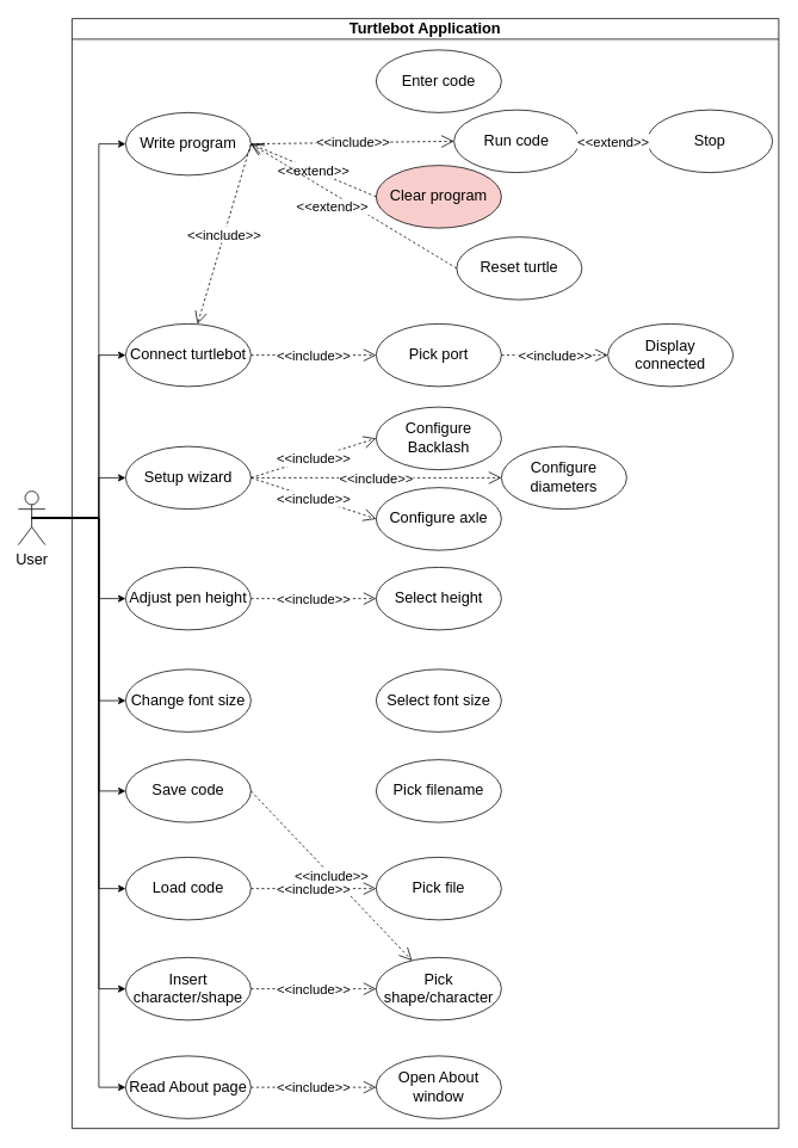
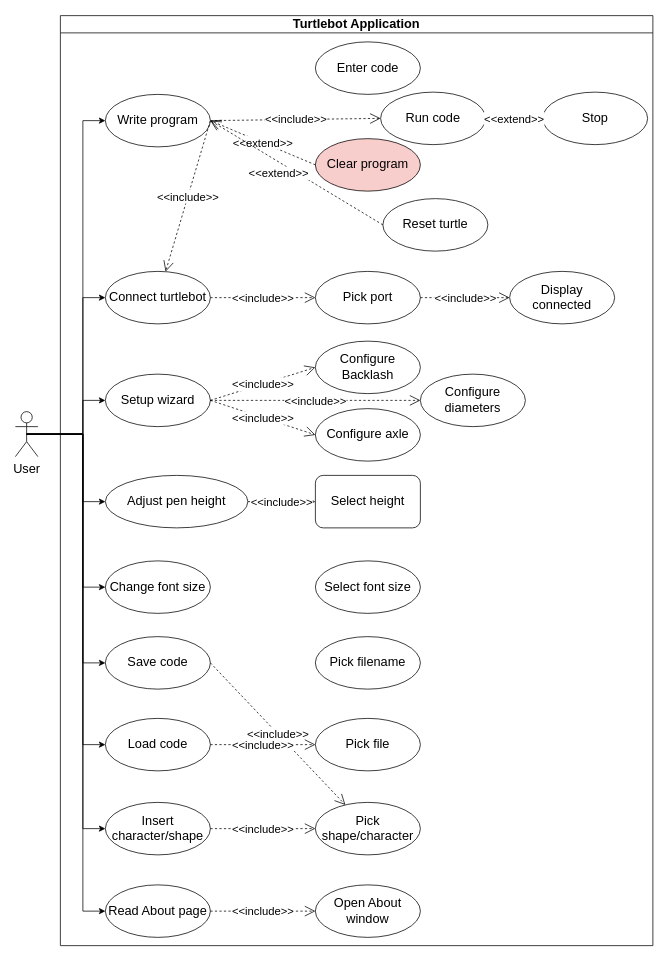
  <mxCell id="0" />
  <mxCell id="1" parent="0" />
  <mxCell id="2" style="edgeStyle=orthogonalEdgeStyle;rounded=0;orthogonalLoop=1;jettySize=auto;html=1;entryX=0;entryY=0.5;entryDx=0;entryDy=0;exitX=0.5;exitY=0.5;exitDx=0;exitDy=0;exitPerimeter=0;" parent="1" source="5" target="10" edge="1"><mxGeometry relative="1" as="geometry"><Array as="points"><mxPoint x="110" y="578" /><mxPoint x="110" y="396" /></Array></mxGeometry></mxCell>
  <mxCell id="3" style="edgeStyle=orthogonalEdgeStyle;rounded=0;orthogonalLoop=1;jettySize=auto;html=1;entryX=0;entryY=0.5;entryDx=0;entryDy=0;exitX=0.5;exitY=0.5;exitDx=0;exitDy=0;exitPerimeter=0;" parent="1" source="5" target="9" edge="1"><mxGeometry relative="1" as="geometry"><Array as="points"><mxPoint x="110" y="578" /><mxPoint x="110" y="668" /></Array></mxGeometry></mxCell>
  <mxCell id="4" style="edgeStyle=orthogonalEdgeStyle;rounded=0;orthogonalLoop=1;jettySize=auto;html=1;entryX=0;entryY=0.5;entryDx=0;entryDy=0;exitX=0.5;exitY=0.5;exitDx=0;exitDy=0;exitPerimeter=0;" parent="1" source="5" target="27" edge="1"><mxGeometry relative="1" as="geometry"><Array as="points"><mxPoint x="110" y="578" /><mxPoint x="110" y="160" /></Array></mxGeometry></mxCell>
  <mxCell id="5" value="User" style="shape=umlActor;verticalLabelPosition=bottom;verticalAlign=top;html=1;fontSize=17;" parent="1" vertex="1"><mxGeometry x="20" y="548" width="30" height="60" as="geometry" /></mxCell>
  <mxCell id="6" value="Turtlebot Application" style="swimlane;whiteSpace=wrap;html=1;startSize=23;fontSize=17;" parent="1" vertex="1"><mxGeometry x="80" y="20" width="790" height="1240" as="geometry" /></mxCell>
- <mxCell id="7" value="Select height" style="ellipse;whiteSpace=wrap;html=1;fontSize=17;" parent="6" vertex="1"><mxGeometry x="340" y="613" width="140" height="70" as="geometry" /></mxCell>
+ <mxCell id="7" value="Select height" style="whiteSpace=wrap;html=1;fontSize=17;rounded=1;" parent="6" vertex="1"><mxGeometry x="340" y="613" width="140" height="70" as="geometry" /></mxCell>
  <mxCell id="8" value="Stop" style="ellipse;whiteSpace=wrap;html=1;fontSize=17;" parent="6" vertex="1"><mxGeometry x="643" y="102" width="140" height="70" as="geometry" /></mxCell>
- <mxCell id="9" value="Adjust pen height" style="ellipse;whiteSpace=wrap;html=1;fontSize=17;" parent="6" vertex="1"><mxGeometry x="60" y="613" width="140" height="70" as="geometry" /></mxCell>
+ <mxCell id="9" value="Adjust pen height" style="ellipse;whiteSpace=wrap;html=1;fontSize=17;" parent="6" vertex="1"><mxGeometry x="60" y="613" width="190" height="70" as="geometry" /></mxCell>
  <mxCell id="10" value="Connect turtlebot" style="ellipse;whiteSpace=wrap;html=1;fontSize=17;" parent="6" vertex="1"><mxGeometry x="60" y="341" width="140" height="70" as="geometry" /></mxCell>
  <mxCell id="11" value="&amp;lt;&amp;lt;include&amp;gt;&amp;gt;" style="endArrow=open;endSize=12;dashed=1;html=1;rounded=0;exitX=1;exitY=0.5;exitDx=0;exitDy=0;entryX=0;entryY=0.5;entryDx=0;entryDy=0;fontSize=15;" parent="6" source="9" target="7" edge="1"><mxGeometry width="160" relative="1" as="geometry"><mxPoint x="210" y="489" as="sourcePoint" /><mxPoint x="380" y="649" as="targetPoint" /></mxGeometry></mxCell>
  <mxCell id="12" value="Pick port" style="ellipse;whiteSpace=wrap;html=1;fontSize=17;" parent="6" vertex="1"><mxGeometry x="340" y="341" width="140" height="70" as="geometry" /></mxCell>
  <mxCell id="13" value="Display connected" style="ellipse;whiteSpace=wrap;html=1;fontSize=17;" parent="6" vertex="1"><mxGeometry x="599" y="341" width="140" height="70" as="geometry" /></mxCell>
  <mxCell id="14" value="&amp;lt;&amp;lt;include&amp;gt;&amp;gt;" style="endArrow=open;endSize=12;dashed=1;html=1;rounded=0;exitX=1;exitY=0.5;exitDx=0;exitDy=0;entryX=0;entryY=0.5;entryDx=0;entryDy=0;fontSize=15;" parent="6" source="12" target="13" edge="1"><mxGeometry width="160" relative="1" as="geometry"><mxPoint x="220" y="924.0" as="sourcePoint" /><mxPoint x="590" y="541" as="targetPoint" /></mxGeometry></mxCell>
  <mxCell id="15" value="&amp;lt;&amp;lt;include&amp;gt;&amp;gt;" style="endArrow=open;endSize=12;dashed=1;html=1;rounded=0;exitX=1;exitY=0.5;exitDx=0;exitDy=0;entryX=0;entryY=0.5;entryDx=0;entryDy=0;fontSize=15;" parent="6" source="10" target="12" edge="1"><mxGeometry width="160" relative="1" as="geometry"><mxPoint x="140" y="468" as="sourcePoint" /><mxPoint x="270" y="450" as="targetPoint" /></mxGeometry></mxCell>
  <mxCell id="16" value="Setup wizard" style="ellipse;whiteSpace=wrap;html=1;fontSize=17;" parent="6" vertex="1"><mxGeometry x="60" y="478" width="140" height="70" as="geometry" /></mxCell>
  <mxCell id="17" value="&amp;lt;&amp;lt;include&amp;gt;&amp;gt;" style="endArrow=open;endSize=12;dashed=1;html=1;rounded=0;exitX=1;exitY=0.5;exitDx=0;exitDy=0;entryX=0;entryY=0.5;entryDx=0;entryDy=0;fontSize=15;" parent="6" source="16" target="18" edge="1"><mxGeometry width="160" relative="1" as="geometry"><mxPoint x="200" y="193" as="sourcePoint" /><mxPoint x="360" y="163" as="targetPoint" /></mxGeometry></mxCell>
  <mxCell id="18" value="Configure Backlash" style="ellipse;whiteSpace=wrap;html=1;fontSize=17;" parent="6" vertex="1"><mxGeometry x="340" y="434" width="140" height="70" as="geometry" /></mxCell>
  <mxCell id="19" value="Configure diameters" style="ellipse;whiteSpace=wrap;html=1;fontSize=17;" parent="6" vertex="1"><mxGeometry x="480" y="478" width="140" height="70" as="geometry" /></mxCell>
  <mxCell id="20" value="&amp;lt;&amp;lt;include&amp;gt;&amp;gt;" style="endArrow=open;endSize=12;dashed=1;html=1;rounded=0;exitX=1;exitY=0.5;exitDx=0;exitDy=0;entryX=0;entryY=0.5;entryDx=0;entryDy=0;fontSize=15;" parent="6" source="16" target="19" edge="1"><mxGeometry width="160" relative="1" as="geometry"><mxPoint x="210" y="443" as="sourcePoint" /><mxPoint x="380" y="203" as="targetPoint" /></mxGeometry></mxCell>
  <mxCell id="21" value="Enter code" style="ellipse;whiteSpace=wrap;html=1;fontSize=17;" parent="6" vertex="1"><mxGeometry x="340" y="35" width="140" height="70" as="geometry" /></mxCell>
  <mxCell id="22" value="Run code" style="ellipse;whiteSpace=wrap;html=1;fontSize=17;" parent="6" vertex="1"><mxGeometry x="427" y="102" width="140" height="70" as="geometry" /></mxCell>
  <mxCell id="23" value="&amp;lt;&amp;lt;include&amp;gt;&amp;gt;" style="endArrow=open;endSize=12;dashed=1;html=1;rounded=0;entryX=0;entryY=0.5;entryDx=0;entryDy=0;exitX=1;exitY=0.5;exitDx=0;exitDy=0;fontSize=15;" parent="6" source="27" target="22" edge="1"><mxGeometry width="160" relative="1" as="geometry"><mxPoint x="240" y="104" as="sourcePoint" /><mxPoint x="300" y="340" as="targetPoint" /></mxGeometry></mxCell>
  <mxCell id="24" value="&amp;lt;&amp;lt;extend&amp;gt;&amp;gt;" style="endArrow=open;endSize=12;dashed=1;html=1;rounded=0;exitX=0;exitY=0.5;exitDx=0;exitDy=0;entryX=1;entryY=0.5;entryDx=0;entryDy=0;fontSize=15;" parent="6" source="8" target="22" edge="1"><mxGeometry width="160" relative="1" as="geometry"><mxPoint x="447" y="404.29" as="sourcePoint" /><mxPoint x="327" y="404.29" as="targetPoint" /></mxGeometry></mxCell>
  <mxCell id="25" value="Clear program" style="ellipse;whiteSpace=wrap;html=1;fontSize=17;fillColor=#f8cecc;" parent="6" vertex="1"><mxGeometry x="340" y="164" width="140" height="70" as="geometry" /></mxCell>
  <mxCell id="26" value="Reset turtle" style="ellipse;whiteSpace=wrap;html=1;fontSize=17;" parent="6" vertex="1"><mxGeometry x="430" y="244" width="140" height="70" as="geometry" /></mxCell>
  <mxCell id="27" value="Write program" style="ellipse;whiteSpace=wrap;html=1;fontSize=17;" parent="6" vertex="1"><mxGeometry x="60" y="105" width="140" height="70" as="geometry" /></mxCell>
  <mxCell id="28" value="&amp;lt;&amp;lt;include&amp;gt;&amp;gt;" style="endArrow=open;endSize=12;dashed=1;html=1;rounded=0;exitX=1;exitY=0.5;exitDx=0;exitDy=0;fontSize=15;" parent="6" source="27" target="10" edge="1"><mxGeometry width="160" relative="1" as="geometry"><mxPoint x="250" y="289" as="sourcePoint" /><mxPoint x="310" y="203" as="targetPoint" /></mxGeometry></mxCell>
  <mxCell id="29" value="&amp;lt;&amp;lt;extend&amp;gt;&amp;gt;" style="endArrow=open;endSize=12;dashed=1;html=1;rounded=0;exitX=0;exitY=0.5;exitDx=0;exitDy=0;entryX=1;entryY=0.5;entryDx=0;entryDy=0;fontSize=15;" parent="6" source="25" target="27" edge="1"><mxGeometry width="160" relative="1" as="geometry"><mxPoint x="70" y="481.29" as="sourcePoint" /><mxPoint x="220" y="164" as="targetPoint" /></mxGeometry></mxCell>
  <mxCell id="30" value="&amp;lt;&amp;lt;extend&amp;gt;&amp;gt;" style="endArrow=open;endSize=12;dashed=1;html=1;rounded=0;exitX=0;exitY=0.5;exitDx=0;exitDy=0;entryX=1;entryY=0.5;entryDx=0;entryDy=0;fontSize=15;" parent="6" source="26" target="27" edge="1"><mxGeometry x="0.157" y="13" width="160" relative="1" as="geometry"><mxPoint x="70" y="568.29" as="sourcePoint" /><mxPoint x="250" y="144" as="targetPoint" /><mxPoint as="offset" /></mxGeometry></mxCell>
  <mxCell id="31" value="Configure axle" style="ellipse;whiteSpace=wrap;html=1;fontSize=17;" parent="6" vertex="1"><mxGeometry x="340" y="524" width="140" height="70" as="geometry" /></mxCell>
  <mxCell id="32" value="&amp;lt;&amp;lt;include&amp;gt;&amp;gt;" style="endArrow=open;endSize=12;dashed=1;html=1;rounded=0;entryX=0;entryY=0.5;entryDx=0;entryDy=0;exitX=1;exitY=0.5;exitDx=0;exitDy=0;fontSize=15;" parent="6" source="16" target="31" edge="1"><mxGeometry width="160" relative="1" as="geometry"><mxPoint x="270" y="548" as="sourcePoint" /><mxPoint x="910" y="363" as="targetPoint" /></mxGeometry></mxCell>
  <mxCell id="33" value="Change font size" style="ellipse;whiteSpace=wrap;html=1;fontSize=17;" parent="6" vertex="1"><mxGeometry x="60" y="727" width="140" height="70" as="geometry" /></mxCell>
  <mxCell id="34" value="Select font size" style="ellipse;whiteSpace=wrap;html=1;fontSize=17;" parent="6" vertex="1"><mxGeometry x="340" y="727" width="140" height="70" as="geometry" /></mxCell>
  <mxCell id="35" value="Save code" style="ellipse;whiteSpace=wrap;html=1;fontSize=17;" parent="6" vertex="1"><mxGeometry x="60" y="828" width="140" height="70" as="geometry" /></mxCell>
  <mxCell id="36" value="Pick filename" style="ellipse;whiteSpace=wrap;html=1;fontSize=17;" parent="6" vertex="1"><mxGeometry x="340" y="828" width="140" height="70" as="geometry" /></mxCell>
  <mxCell id="37" value="&amp;lt;&amp;lt;include&amp;gt;&amp;gt;" style="endArrow=open;endSize=12;dashed=1;html=1;rounded=0;exitX=1;exitY=0.5;exitDx=0;exitDy=0;fontSize=15;" parent="6" source="35" target="42" edge="1"><mxGeometry width="160" relative="1" as="geometry"><mxPoint x="211" y="754" as="sourcePoint" /><mxPoint x="381" y="914" as="targetPoint" /></mxGeometry></mxCell>
  <mxCell id="38" value="Load code" style="ellipse;whiteSpace=wrap;html=1;fontSize=17;" parent="6" vertex="1"><mxGeometry x="60" y="937" width="140" height="70" as="geometry" /></mxCell>
  <mxCell id="39" value="Pick file" style="ellipse;whiteSpace=wrap;html=1;fontSize=17;" parent="6" vertex="1"><mxGeometry x="340" y="937" width="140" height="70" as="geometry" /></mxCell>
  <mxCell id="40" value="&amp;lt;&amp;lt;include&amp;gt;&amp;gt;" style="endArrow=open;endSize=12;dashed=1;html=1;rounded=0;exitX=1;exitY=0.5;exitDx=0;exitDy=0;entryX=0;entryY=0.5;entryDx=0;entryDy=0;fontSize=15;" parent="6" source="38" target="39" edge="1"><mxGeometry width="160" relative="1" as="geometry"><mxPoint x="211" y="863" as="sourcePoint" /><mxPoint x="381" y="1023" as="targetPoint" /></mxGeometry></mxCell>
  <mxCell id="41" value="Insert character/shape" style="ellipse;whiteSpace=wrap;html=1;fontSize=17;" parent="6" vertex="1"><mxGeometry x="60" y="1049" width="140" height="70" as="geometry" /></mxCell>
  <mxCell id="42" value="Pick shape/character" style="ellipse;whiteSpace=wrap;html=1;fontSize=17;" parent="6" vertex="1"><mxGeometry x="340" y="1049" width="140" height="70" as="geometry" /></mxCell>
  <mxCell id="43" value="&amp;lt;&amp;lt;include&amp;gt;&amp;gt;" style="endArrow=open;endSize=12;dashed=1;html=1;rounded=0;exitX=1;exitY=0.5;exitDx=0;exitDy=0;entryX=0;entryY=0.5;entryDx=0;entryDy=0;fontSize=15;" parent="6" source="41" target="42" edge="1"><mxGeometry width="160" relative="1" as="geometry"><mxPoint x="211" y="975" as="sourcePoint" /><mxPoint x="381" y="1135" as="targetPoint" /></mxGeometry></mxCell>
  <mxCell id="44" value="Read About page" style="ellipse;whiteSpace=wrap;html=1;fontSize=17;" parent="6" vertex="1"><mxGeometry x="60" y="1159" width="140" height="70" as="geometry" /></mxCell>
  <mxCell id="45" value="Open About window" style="ellipse;whiteSpace=wrap;html=1;fontSize=17;" parent="6" vertex="1"><mxGeometry x="340" y="1159" width="140" height="70" as="geometry" /></mxCell>
  <mxCell id="46" value="&amp;lt;&amp;lt;include&amp;gt;&amp;gt;" style="endArrow=open;endSize=12;dashed=1;html=1;rounded=0;exitX=1;exitY=0.5;exitDx=0;exitDy=0;entryX=0;entryY=0.5;entryDx=0;entryDy=0;fontSize=15;" parent="6" source="44" target="45" edge="1"><mxGeometry width="160" relative="1" as="geometry"><mxPoint x="211" y="1085" as="sourcePoint" /><mxPoint x="381" y="1245" as="targetPoint" /></mxGeometry></mxCell>
  <mxCell id="47" style="edgeStyle=orthogonalEdgeStyle;rounded=0;orthogonalLoop=1;jettySize=auto;html=1;entryX=0;entryY=0.5;entryDx=0;entryDy=0;exitX=0.5;exitY=0.5;exitDx=0;exitDy=0;exitPerimeter=0;" parent="1" source="5" target="16" edge="1"><mxGeometry relative="1" as="geometry"><Array as="points"><mxPoint x="110" y="578" /><mxPoint x="110" y="533" /></Array><mxPoint x="60" y="71" as="sourcePoint" /><mxPoint x="170" y="226" as="targetPoint" /></mxGeometry></mxCell>
  <mxCell id="48" style="edgeStyle=orthogonalEdgeStyle;rounded=0;orthogonalLoop=1;jettySize=auto;html=1;entryX=0;entryY=0.5;entryDx=0;entryDy=0;exitX=0.5;exitY=0.5;exitDx=0;exitDy=0;exitPerimeter=0;" parent="1" source="5" target="33" edge="1"><mxGeometry relative="1" as="geometry"><Array as="points"><mxPoint x="110" y="578" /><mxPoint x="110" y="782" /></Array><mxPoint x="110" y="721" as="sourcePoint" /><mxPoint x="200" y="1002" as="targetPoint" /></mxGeometry></mxCell>
  <mxCell id="49" style="edgeStyle=orthogonalEdgeStyle;rounded=0;orthogonalLoop=1;jettySize=auto;html=1;entryX=0;entryY=0.5;entryDx=0;entryDy=0;exitX=0.5;exitY=0.5;exitDx=0;exitDy=0;exitPerimeter=0;" parent="1" source="5" target="35" edge="1"><mxGeometry relative="1" as="geometry"><Array as="points"><mxPoint x="110" y="578" /><mxPoint x="110" y="883" /></Array><mxPoint x="35" y="618" as="sourcePoint" /><mxPoint x="200" y="1129" as="targetPoint" /></mxGeometry></mxCell>
  <mxCell id="50" style="edgeStyle=orthogonalEdgeStyle;rounded=0;orthogonalLoop=1;jettySize=auto;html=1;entryX=0;entryY=0.5;entryDx=0;entryDy=0;exitX=0.5;exitY=0.5;exitDx=0;exitDy=0;exitPerimeter=0;" parent="1" source="5" target="38" edge="1"><mxGeometry relative="1" as="geometry"><Array as="points"><mxPoint x="110" y="578" /><mxPoint x="110" y="992" /></Array><mxPoint x="35" y="731" as="sourcePoint" /><mxPoint x="200" y="1242" as="targetPoint" /></mxGeometry></mxCell>
  <mxCell id="51" style="edgeStyle=orthogonalEdgeStyle;rounded=0;orthogonalLoop=1;jettySize=auto;html=1;entryX=0;entryY=0.5;entryDx=0;entryDy=0;exitX=0.5;exitY=0.5;exitDx=0;exitDy=0;exitPerimeter=0;" parent="1" source="5" target="41" edge="1"><mxGeometry relative="1" as="geometry"><Array as="points"><mxPoint x="110" y="578" /><mxPoint x="110" y="1104" /></Array><mxPoint x="35" y="851" as="sourcePoint" /><mxPoint x="200" y="1362" as="targetPoint" /></mxGeometry></mxCell>
  <mxCell id="52" style="edgeStyle=orthogonalEdgeStyle;rounded=0;orthogonalLoop=1;jettySize=auto;html=1;entryX=0;entryY=0.5;entryDx=0;entryDy=0;exitX=0.5;exitY=0.5;exitDx=0;exitDy=0;exitPerimeter=0;" parent="1" source="5" target="44" edge="1"><mxGeometry relative="1" as="geometry"><Array as="points"><mxPoint x="110" y="578" /><mxPoint x="110" y="1214" /></Array><mxPoint x="35" y="961" as="sourcePoint" /><mxPoint x="200" y="1472" as="targetPoint" /></mxGeometry></mxCell>
